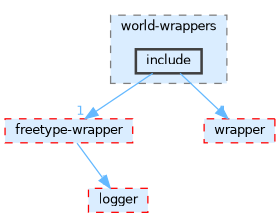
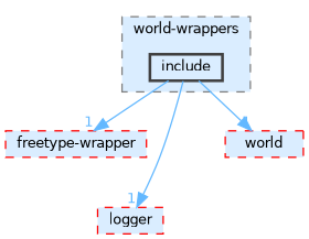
  digraph {
    compound=true
    node [color=red fillcolor="#daedff" fontname=Helvetica fontsize=10 shape=box style="filled,dashed"]
    edge [color=steelblue1 fontcolor=steelblue1 fontname=Helvetica fontsize=10 headlabel=1 labeldistance=1.5 labelfontname=Helvetica labelfontsize=10]
    n1 [color=grey25 height=0.2 label=include style="filled,bold" width=0.4]
    n2 [height=0.2 label="freetype-wrapper" width=0.4]
    n3 [height=0.2 label=logger width=0.4]
-   n4 [height=0.2 label=wrapper width=0.4]
+   n4 [height=0.2 label=world width=0.4]
    subgraph cluster_1 {
      bgcolor="#daedff"
      fontname=Helvetica
      fontsize=10
      label="world-wrappers"
      pencolor=grey50
      style="filled,dashed"
      n1
    }
    n1 -> n2
-   n2 -> n3
+   n1 -> n3
    n1 -> n4
  }
